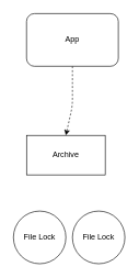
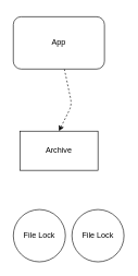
  <mxCell id="0" />
  <mxCell id="1" parent="0" />
  <mxCell id="2" style="edgeStyle=none;html=1;entryX=0.5;entryY=0;entryDx=0;entryDy=0;dashed=1;" parent="1" source="3" target="4" edge="1"><mxGeometry relative="1" as="geometry"><Array as="points"><mxPoint x="110" y="160" /></Array></mxGeometry></mxCell>
- <mxCell id="3" value="App" style="rounded=1;whiteSpace=wrap;html=1;" parent="1" vertex="1"><mxGeometry x="40" y="20" width="140" height="80" as="geometry" /></mxCell>
- <mxCell id="4" value="Archive" style="rounded=0;whiteSpace=wrap;html=1;" parent="1" vertex="1"><mxGeometry x="40" y="205" width="120" height="60" as="geometry" /></mxCell>
+ <mxCell id="3" value="App" style="rounded=1;whiteSpace=wrap;html=1;" parent="1" vertex="1"><mxGeometry x="20" y="25" width="140" height="80" as="geometry" /></mxCell>
+ <mxCell id="4" value="Archive" style="rounded=0;whiteSpace=wrap;html=1;" parent="1" vertex="1"><mxGeometry x="30" y="200" width="120" height="60" as="geometry" /></mxCell>
  <mxCell id="5" value="File Lock" style="ellipse;whiteSpace=wrap;html=1;aspect=fixed;" parent="1" vertex="1"><mxGeometry x="20" y="320" width="80" height="80" as="geometry" /></mxCell>
  <mxCell id="6" value="File Lock" style="ellipse;whiteSpace=wrap;html=1;aspect=fixed;" parent="1" vertex="1"><mxGeometry x="110" y="320" width="80" height="80" as="geometry" /></mxCell>
